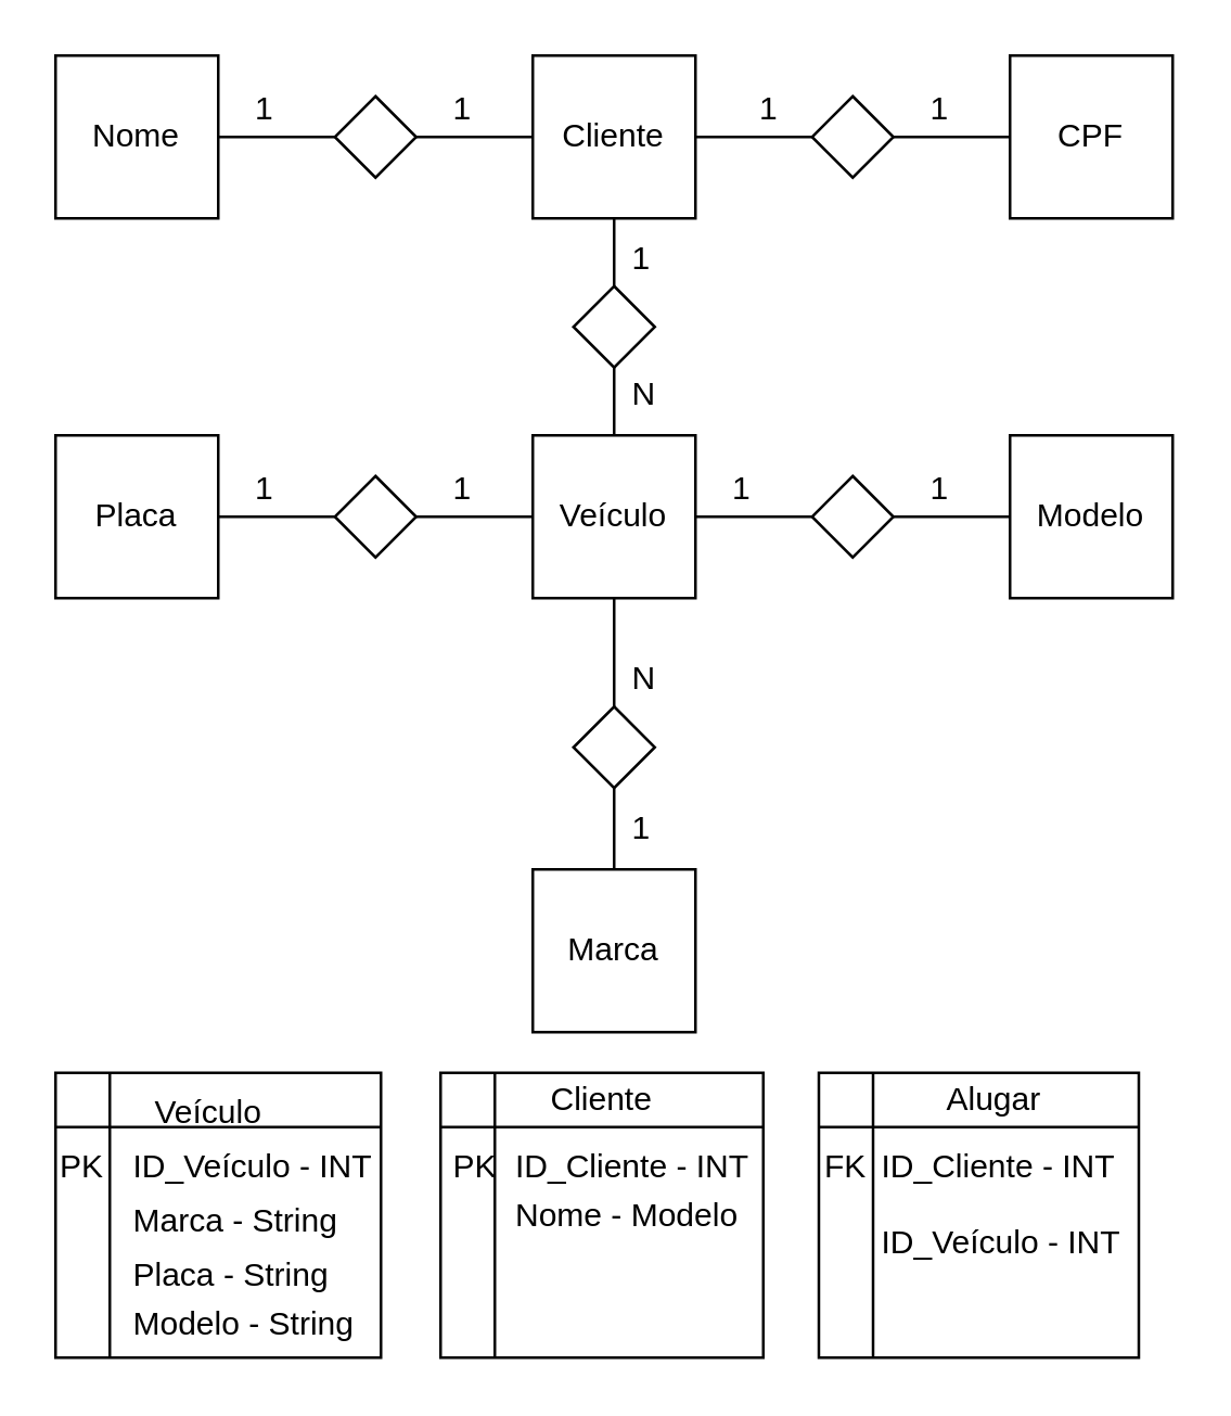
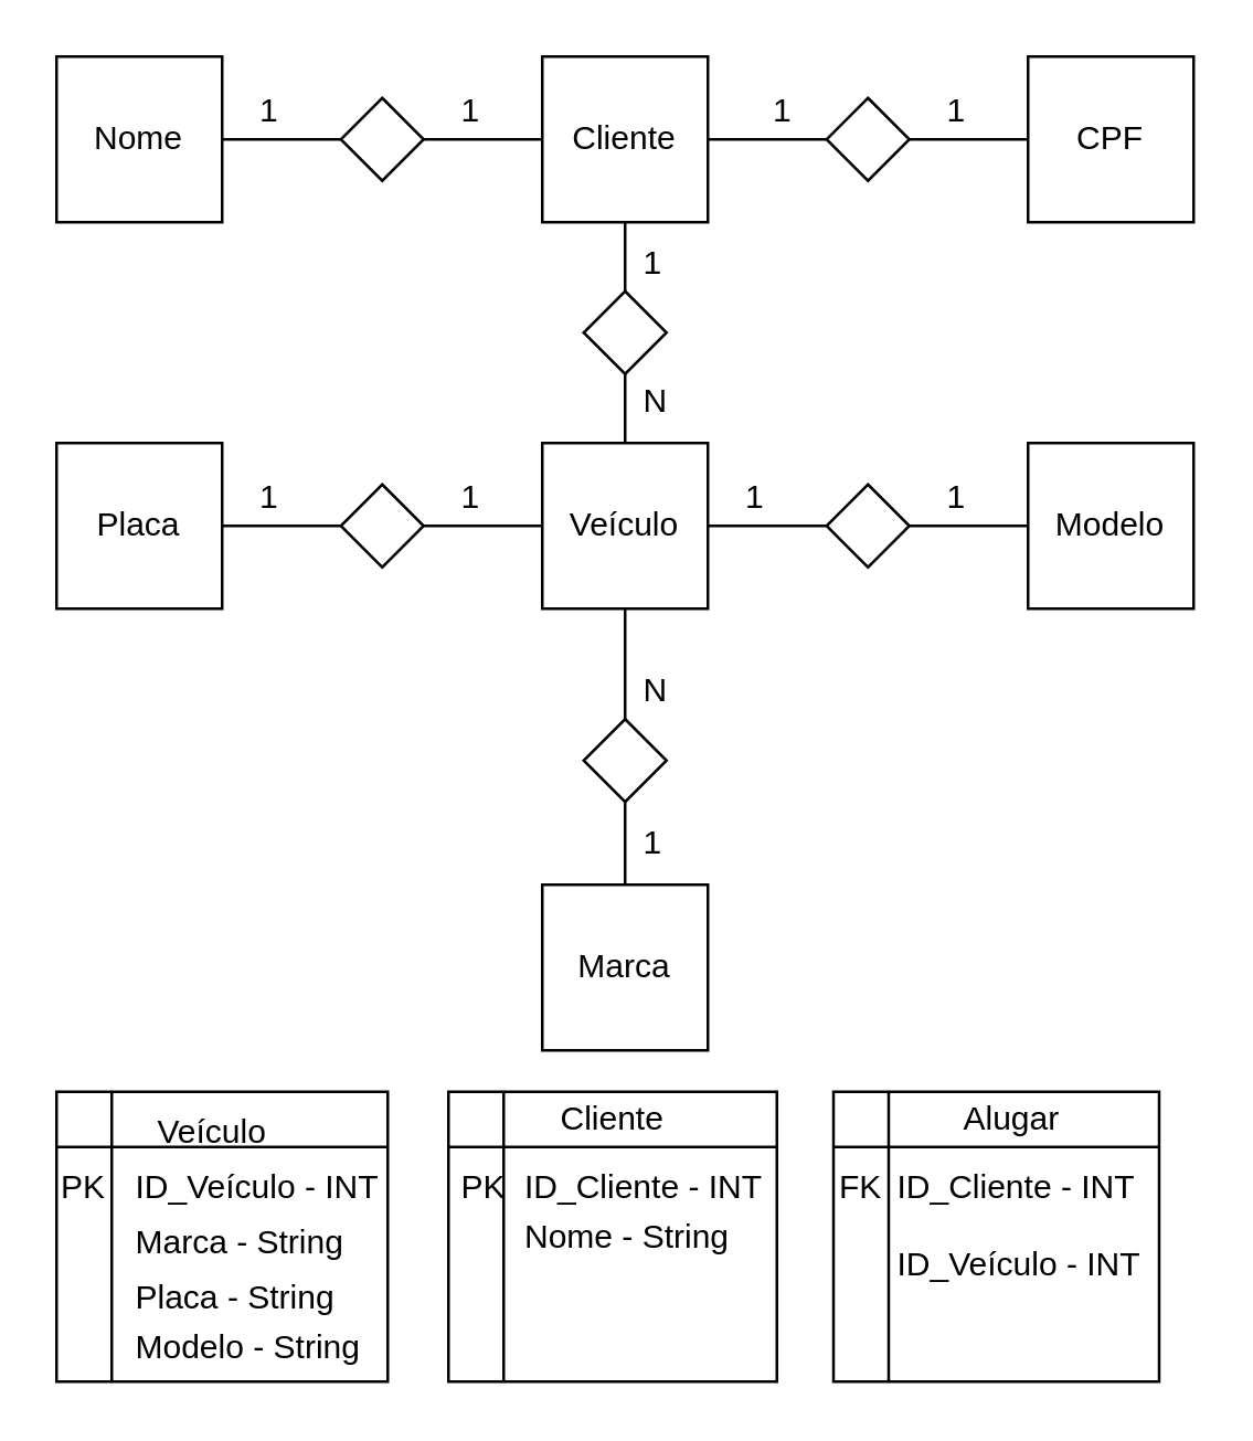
  <mxCell id="0" />
  <mxCell id="1" parent="0" />
  <mxCell id="2" style="edgeStyle=orthogonalEdgeStyle;rounded=0;orthogonalLoop=1;jettySize=auto;html=1;exitX=0.5;exitY=1;exitDx=0;exitDy=0;endArrow=none;endFill=0;" edge="1" parent="1" source="4" target="6"><mxGeometry relative="1" as="geometry" /></mxCell>
  <mxCell id="3" style="edgeStyle=orthogonalEdgeStyle;rounded=0;orthogonalLoop=1;jettySize=auto;html=1;exitX=1;exitY=0.5;exitDx=0;exitDy=0;entryX=0;entryY=0.5;entryDx=0;entryDy=0;endArrow=none;endFill=0;" edge="1" parent="1" source="4" target="9"><mxGeometry relative="1" as="geometry" /></mxCell>
  <mxCell id="4" value="Veículo" style="whiteSpace=wrap;html=1;aspect=fixed;" vertex="1" parent="1"><mxGeometry x="196" y="160" width="60" height="60" as="geometry" /></mxCell>
  <mxCell id="5" style="edgeStyle=orthogonalEdgeStyle;rounded=0;orthogonalLoop=1;jettySize=auto;html=1;exitX=0.5;exitY=1;exitDx=0;exitDy=0;entryX=0.5;entryY=0;entryDx=0;entryDy=0;endArrow=none;endFill=0;" edge="1" parent="1" source="6" target="7"><mxGeometry relative="1" as="geometry" /></mxCell>
  <mxCell id="6" value="" style="rhombus;whiteSpace=wrap;html=1;" vertex="1" parent="1"><mxGeometry x="211" y="260" width="30" height="30" as="geometry" /></mxCell>
  <mxCell id="7" value="Marca" style="whiteSpace=wrap;html=1;aspect=fixed;" vertex="1" parent="1"><mxGeometry x="196" y="320" width="60" height="60" as="geometry" /></mxCell>
  <mxCell id="8" style="edgeStyle=orthogonalEdgeStyle;rounded=0;orthogonalLoop=1;jettySize=auto;html=1;exitX=1;exitY=0.5;exitDx=0;exitDy=0;endArrow=none;endFill=0;" edge="1" parent="1" source="9" target="10"><mxGeometry relative="1" as="geometry" /></mxCell>
  <mxCell id="9" value="" style="rhombus;whiteSpace=wrap;html=1;" vertex="1" parent="1"><mxGeometry x="299" y="175" width="30" height="30" as="geometry" /></mxCell>
  <mxCell id="10" value="Modelo" style="whiteSpace=wrap;html=1;aspect=fixed;" vertex="1" parent="1"><mxGeometry x="372" y="160" width="60" height="60" as="geometry" /></mxCell>
  <mxCell id="11" style="edgeStyle=orthogonalEdgeStyle;rounded=0;orthogonalLoop=1;jettySize=auto;html=1;exitX=1;exitY=0.5;exitDx=0;exitDy=0;endArrow=none;endFill=0;" edge="1" parent="1" source="12" target="4"><mxGeometry relative="1" as="geometry" /></mxCell>
  <mxCell id="12" value="" style="rhombus;whiteSpace=wrap;html=1;" vertex="1" parent="1"><mxGeometry x="123" y="175" width="30" height="30" as="geometry" /></mxCell>
  <mxCell id="13" style="edgeStyle=orthogonalEdgeStyle;rounded=0;orthogonalLoop=1;jettySize=auto;html=1;exitX=1;exitY=0.5;exitDx=0;exitDy=0;entryX=0;entryY=0.5;entryDx=0;entryDy=0;endArrow=none;endFill=0;" edge="1" parent="1" source="14" target="12"><mxGeometry relative="1" as="geometry" /></mxCell>
  <mxCell id="14" value="Placa" style="whiteSpace=wrap;html=1;aspect=fixed;" vertex="1" parent="1"><mxGeometry x="20" y="160" width="60" height="60" as="geometry" /></mxCell>
  <mxCell id="15" value="1" style="text;html=1;resizable=0;points=[];autosize=1;align=left;verticalAlign=top;spacingTop=-4;" vertex="1" parent="1"><mxGeometry x="231" y="295" width="20" height="20" as="geometry" /></mxCell>
  <mxCell id="16" value="N" style="text;html=1;resizable=0;points=[];autosize=1;align=left;verticalAlign=top;spacingTop=-4;" vertex="1" parent="1"><mxGeometry x="231" y="240" width="20" height="20" as="geometry" /></mxCell>
  <mxCell id="17" value="1" style="text;html=1;resizable=0;points=[];autosize=1;align=left;verticalAlign=top;spacingTop=-4;" vertex="1" parent="1"><mxGeometry x="340.5" y="170" width="20" height="20" as="geometry" /></mxCell>
  <mxCell id="18" value="1" style="text;html=1;resizable=0;points=[];autosize=1;align=left;verticalAlign=top;spacingTop=-4;" vertex="1" parent="1"><mxGeometry x="267.5" y="170" width="20" height="20" as="geometry" /></mxCell>
  <mxCell id="19" value="1" style="text;html=1;resizable=0;points=[];autosize=1;align=left;verticalAlign=top;spacingTop=-4;" vertex="1" parent="1"><mxGeometry x="164.5" y="170" width="20" height="20" as="geometry" /></mxCell>
  <mxCell id="20" value="1" style="text;html=1;resizable=0;points=[];autosize=1;align=left;verticalAlign=top;spacingTop=-4;" vertex="1" parent="1"><mxGeometry x="91.5" y="170" width="20" height="20" as="geometry" /></mxCell>
  <mxCell id="21" style="edgeStyle=orthogonalEdgeStyle;rounded=0;orthogonalLoop=1;jettySize=auto;html=1;exitX=0.5;exitY=1;exitDx=0;exitDy=0;endArrow=none;endFill=0;" edge="1" parent="1" source="23" target="4"><mxGeometry relative="1" as="geometry" /></mxCell>
  <mxCell id="22" style="edgeStyle=orthogonalEdgeStyle;rounded=0;orthogonalLoop=1;jettySize=auto;html=1;exitX=0.5;exitY=0;exitDx=0;exitDy=0;entryX=0.5;entryY=1;entryDx=0;entryDy=0;endArrow=none;endFill=0;" edge="1" parent="1" source="23" target="25"><mxGeometry relative="1" as="geometry" /></mxCell>
  <mxCell id="23" value="" style="rhombus;whiteSpace=wrap;html=1;" vertex="1" parent="1"><mxGeometry x="211" y="105" width="30" height="30" as="geometry" /></mxCell>
  <mxCell id="24" style="edgeStyle=orthogonalEdgeStyle;rounded=0;orthogonalLoop=1;jettySize=auto;html=1;exitX=1;exitY=0.5;exitDx=0;exitDy=0;endArrow=none;endFill=0;" edge="1" parent="1" source="25" target="29"><mxGeometry relative="1" as="geometry" /></mxCell>
  <mxCell id="25" value="Cliente" style="whiteSpace=wrap;html=1;aspect=fixed;" vertex="1" parent="1"><mxGeometry x="196" y="20" width="60" height="60" as="geometry" /></mxCell>
  <mxCell id="26" value="1" style="text;html=1;resizable=0;points=[];autosize=1;align=left;verticalAlign=top;spacingTop=-4;" vertex="1" parent="1"><mxGeometry x="231" y="85" width="20" height="20" as="geometry" /></mxCell>
  <mxCell id="27" value="N" style="text;html=1;resizable=0;points=[];autosize=1;align=left;verticalAlign=top;spacingTop=-4;" vertex="1" parent="1"><mxGeometry x="231" y="135" width="20" height="20" as="geometry" /></mxCell>
  <mxCell id="28" style="edgeStyle=orthogonalEdgeStyle;rounded=0;orthogonalLoop=1;jettySize=auto;html=1;exitX=1;exitY=0.5;exitDx=0;exitDy=0;entryX=0;entryY=0.5;entryDx=0;entryDy=0;endArrow=none;endFill=0;" edge="1" parent="1" source="29" target="30"><mxGeometry relative="1" as="geometry" /></mxCell>
  <mxCell id="29" value="" style="rhombus;whiteSpace=wrap;html=1;" vertex="1" parent="1"><mxGeometry x="299" y="35" width="30" height="30" as="geometry" /></mxCell>
  <mxCell id="30" value="CPF" style="whiteSpace=wrap;html=1;aspect=fixed;" vertex="1" parent="1"><mxGeometry x="372" y="20" width="60" height="60" as="geometry" /></mxCell>
  <mxCell id="31" value="1" style="text;html=1;resizable=0;points=[];autosize=1;align=left;verticalAlign=top;spacingTop=-4;" vertex="1" parent="1"><mxGeometry x="340.5" y="30" width="20" height="20" as="geometry" /></mxCell>
  <mxCell id="32" value="1" style="text;html=1;resizable=0;points=[];autosize=1;align=left;verticalAlign=top;spacingTop=-4;" vertex="1" parent="1"><mxGeometry x="277.5" y="30" width="20" height="20" as="geometry" /></mxCell>
  <mxCell id="33" style="edgeStyle=orthogonalEdgeStyle;rounded=0;orthogonalLoop=1;jettySize=auto;html=1;exitX=1;exitY=0.5;exitDx=0;exitDy=0;endArrow=none;endFill=0;" edge="1" parent="1" source="34" target="25"><mxGeometry relative="1" as="geometry" /></mxCell>
  <mxCell id="34" value="" style="rhombus;whiteSpace=wrap;html=1;" vertex="1" parent="1"><mxGeometry x="123" y="35" width="30" height="30" as="geometry" /></mxCell>
  <mxCell id="35" style="edgeStyle=orthogonalEdgeStyle;rounded=0;orthogonalLoop=1;jettySize=auto;html=1;exitX=1;exitY=0.5;exitDx=0;exitDy=0;endArrow=none;endFill=0;" edge="1" parent="1" source="36" target="34"><mxGeometry relative="1" as="geometry" /></mxCell>
  <mxCell id="36" value="Nome" style="whiteSpace=wrap;html=1;aspect=fixed;" vertex="1" parent="1"><mxGeometry x="20" y="20" width="60" height="60" as="geometry" /></mxCell>
  <mxCell id="37" value="1" style="text;html=1;resizable=0;points=[];autosize=1;align=left;verticalAlign=top;spacingTop=-4;" vertex="1" parent="1"><mxGeometry x="164.5" y="30" width="20" height="20" as="geometry" /></mxCell>
  <mxCell id="38" value="1" style="text;html=1;resizable=0;points=[];autosize=1;align=left;verticalAlign=top;spacingTop=-4;" vertex="1" parent="1"><mxGeometry x="91.5" y="30" width="20" height="20" as="geometry" /></mxCell>
  <mxCell id="39" value="" style="shape=internalStorage;whiteSpace=wrap;html=1;backgroundOutline=1;" vertex="1" parent="1"><mxGeometry x="20" y="395" width="120" height="105" as="geometry" /></mxCell>
  <mxCell id="40" value="Veículo" style="text;html=1;resizable=0;points=[];autosize=1;align=left;verticalAlign=top;spacingTop=-4;" vertex="1" parent="1"><mxGeometry x="55" y="400" width="50" height="20" as="geometry" /></mxCell>
  <mxCell id="41" value="ID_Veículo - INT" style="text;html=1;resizable=0;points=[];autosize=1;align=left;verticalAlign=top;spacingTop=-4;" vertex="1" parent="1"><mxGeometry x="46.5" y="420" width="100" height="20" as="geometry" /></mxCell>
  <mxCell id="42" value="PK" style="text;html=1;resizable=0;points=[];autosize=1;align=left;verticalAlign=top;spacingTop=-4;" vertex="1" parent="1"><mxGeometry x="20" y="420" width="30" height="20" as="geometry" /></mxCell>
  <mxCell id="43" value="Marca - String" style="text;html=1;resizable=0;points=[];autosize=1;align=left;verticalAlign=top;spacingTop=-4;" vertex="1" parent="1"><mxGeometry x="46.5" y="440" width="90" height="20" as="geometry" /></mxCell>
  <mxCell id="44" value="Placa - String" style="text;html=1;resizable=0;points=[];autosize=1;align=left;verticalAlign=top;spacingTop=-4;" vertex="1" parent="1"><mxGeometry x="46.5" y="460" width="90" height="20" as="geometry" /></mxCell>
  <mxCell id="45" value="Modelo - String" style="text;html=1;resizable=0;points=[];autosize=1;align=left;verticalAlign=top;spacingTop=-4;" vertex="1" parent="1"><mxGeometry x="46.5" y="478" width="100" height="20" as="geometry" /></mxCell>
  <mxCell id="46" value="" style="shape=internalStorage;whiteSpace=wrap;html=1;backgroundOutline=1;" vertex="1" parent="1"><mxGeometry x="162" y="395" width="119" height="105" as="geometry" /></mxCell>
  <mxCell id="47" value="PK" style="text;html=1;resizable=0;points=[];autosize=1;align=left;verticalAlign=top;spacingTop=-4;" vertex="1" parent="1"><mxGeometry x="165" y="420" width="30" height="20" as="geometry" /></mxCell>
  <mxCell id="48" value="Cliente" style="text;html=1;resizable=0;points=[];autosize=1;align=left;verticalAlign=top;spacingTop=-4;" vertex="1" parent="1"><mxGeometry x="201" y="395" width="50" height="20" as="geometry" /></mxCell>
  <mxCell id="49" value="ID_Cliente - INT" style="text;html=1;resizable=0;points=[];autosize=1;align=left;verticalAlign=top;spacingTop=-4;" vertex="1" parent="1"><mxGeometry x="187.5" y="420" width="100" height="20" as="geometry" /></mxCell>
- <mxCell id="50" value="Nome - Modelo" style="text;html=1;resizable=0;points=[];autosize=1;align=left;verticalAlign=top;spacingTop=-4;" vertex="1" parent="1"><mxGeometry x="187.5" y="437.5" width="90" height="20" as="geometry" /></mxCell>
+ <mxCell id="50" value="Nome - String" style="text;html=1;resizable=0;points=[];autosize=1;align=left;verticalAlign=top;spacingTop=-4;" vertex="1" parent="1"><mxGeometry x="187.5" y="437.5" width="90" height="20" as="geometry" /></mxCell>
  <mxCell id="51" value="" style="shape=internalStorage;whiteSpace=wrap;html=1;backgroundOutline=1;" vertex="1" parent="1"><mxGeometry x="301.5" y="395" width="118" height="105" as="geometry" /></mxCell>
  <mxCell id="52" value="Alugar" style="text;html=1;resizable=0;points=[];autosize=1;align=left;verticalAlign=top;spacingTop=-4;" vertex="1" parent="1"><mxGeometry x="347" y="395" width="50" height="20" as="geometry" /></mxCell>
  <mxCell id="53" value="FK" style="text;html=1;resizable=0;points=[];autosize=1;align=left;verticalAlign=top;spacingTop=-4;" vertex="1" parent="1"><mxGeometry x="301.5" y="420" width="30" height="20" as="geometry" /></mxCell>
  <mxCell id="54" value="ID_Cliente - INT" style="text;html=1;resizable=0;points=[];autosize=1;align=left;verticalAlign=top;spacingTop=-4;" vertex="1" parent="1"><mxGeometry x="323" y="420" width="100" height="20" as="geometry" /></mxCell>
  <mxCell id="55" value="ID_Veículo - INT" style="text;html=1;resizable=0;points=[];autosize=1;align=left;verticalAlign=top;spacingTop=-4;" vertex="1" parent="1"><mxGeometry x="323" y="447.5" width="100" height="20" as="geometry" /></mxCell>
